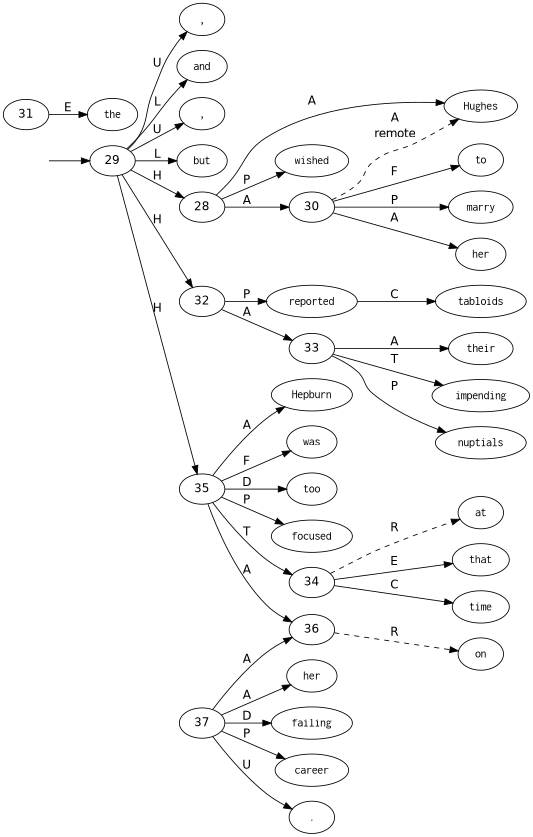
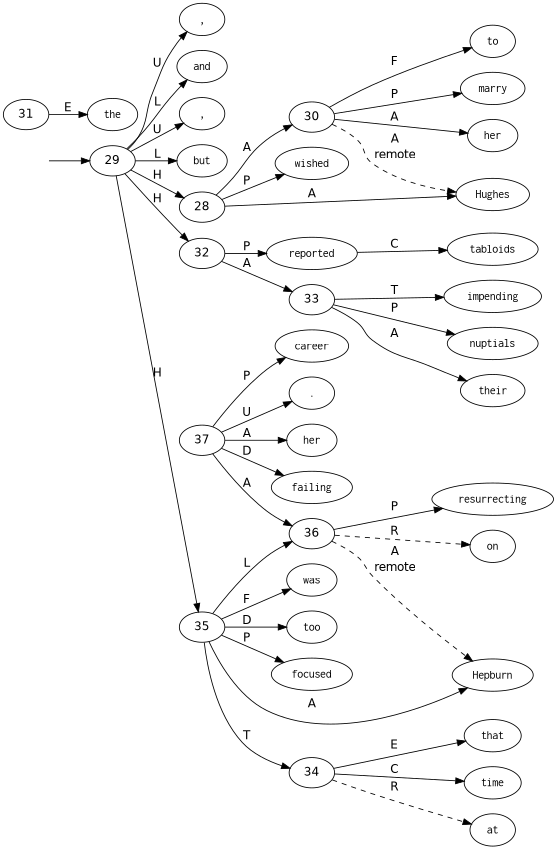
  digraph {
    fontname="DejaVu Sans"
    rankdir=LR
    node [fontname="DejaVu Sans" shape=oval]
    edge [fontname="DejaVu Sans"]
    top [style=invis shape=""]
    29 [shape=""]
    n3 [label=<<table align="center" border="0" cellspacing="0"><tr><td colspan="2"><font face="Courier">,</font></td></tr></table>>]
    n4 [label=<<table align="center" border="0" cellspacing="0"><tr><td colspan="2"><font face="Courier">and</font></td></tr></table>>]
    n5 [label=<<table align="center" border="0" cellspacing="0"><tr><td colspan="2"><font face="Courier">,</font></td></tr></table>>]
    n6 [label=<<table align="center" border="0" cellspacing="0"><tr><td colspan="2"><font face="Courier">but</font></td></tr></table>>]
    28 [shape=""]
    32 [shape=""]
    35 [shape=""]
    n10 [label=<<table align="center" border="0" cellspacing="0"><tr><td colspan="2"><font face="Courier">Hughes</font></td></tr></table>>]
    n11 [label=<<table align="center" border="0" cellspacing="0"><tr><td colspan="2"><font face="Courier">wished</font></td></tr></table>>]
    30 [shape=""]
    n13 [label=<<table align="center" border="0" cellspacing="0"><tr><td colspan="2"><font face="Courier">reported</font></td></tr></table>>]
    33 [shape=""]
    n15 [label=<<table align="center" border="0" cellspacing="0"><tr><td colspan="2"><font face="Courier">Hepburn</font></td></tr></table>>]
    n16 [label=<<table align="center" border="0" cellspacing="0"><tr><td colspan="2"><font face="Courier">was</font></td></tr></table>>]
    n17 [label=<<table align="center" border="0" cellspacing="0"><tr><td colspan="2"><font face="Courier">too</font></td></tr></table>>]
    n18 [label=<<table align="center" border="0" cellspacing="0"><tr><td colspan="2"><font face="Courier">focused</font></td></tr></table>>]
    34 [shape=""]
    36 [shape=""]
    n21 [label=<<table align="center" border="0" cellspacing="0"><tr><td colspan="2"><font face="Courier">to</font></td></tr></table>>]
    n22 [label=<<table align="center" border="0" cellspacing="0"><tr><td colspan="2"><font face="Courier">marry</font></td></tr></table>>]
    n23 [label=<<table align="center" border="0" cellspacing="0"><tr><td colspan="2"><font face="Courier">her</font></td></tr></table>>]
    n24 [label=<<table align="center" border="0" cellspacing="0"><tr><td colspan="2"><font face="Courier">the</font></td></tr></table>>]
    n25 [label=<<table align="center" border="0" cellspacing="0"><tr><td colspan="2"><font face="Courier">tabloids</font></td></tr></table>>]
    n26 [label=<<table align="center" border="0" cellspacing="0"><tr><td colspan="2"><font face="Courier">their</font></td></tr></table>>]
    n27 [label=<<table align="center" border="0" cellspacing="0"><tr><td colspan="2"><font face="Courier">impending</font></td></tr></table>>]
    n28 [label=<<table align="center" border="0" cellspacing="0"><tr><td colspan="2"><font face="Courier">nuptials</font></td></tr></table>>]
    n29 [label=<<table align="center" border="0" cellspacing="0"><tr><td colspan="2"><font face="Courier">at</font></td></tr></table>>]
    n30 [label=<<table align="center" border="0" cellspacing="0"><tr><td colspan="2"><font face="Courier">that</font></td></tr></table>>]
    n31 [label=<<table align="center" border="0" cellspacing="0"><tr><td colspan="2"><font face="Courier">time</font></td></tr></table>>]
    n32 [label=<<table align="center" border="0" cellspacing="0"><tr><td colspan="2"><font face="Courier">on</font></td></tr></table>>]
+   n33 [label=<<table align="center" border="0" cellspacing="0"><tr><td colspan="2"><font face="Courier">resurrecting</font></td></tr></table>>]
    n34 [label=<<table align="center" border="0" cellspacing="0"><tr><td colspan="2"><font face="Courier">her</font></td></tr></table>>]
    n35 [label=<<table align="center" border="0" cellspacing="0"><tr><td colspan="2"><font face="Courier">failing</font></td></tr></table>>]
    n36 [label=<<table align="center" border="0" cellspacing="0"><tr><td colspan="2"><font face="Courier">career</font></td></tr></table>>]
    n37 [label=<<table align="center" border="0" cellspacing="0"><tr><td colspan="2"><font face="Courier">.</font></td></tr></table>>]
    31 [shape=""]
    37 [shape=""]
    top -> 29
    29 -> n3 [label=U]
    29 -> n4 [label=L]
    29 -> n5 [label=U]
    29 -> n6 [label=L]
    29 -> 28 [label=H]
    29 -> 32 [label=H]
    29 -> 35 [label=H]
    28 -> n10 [label=A]
    28 -> n11 [label=P]
    28 -> 30 [label=A]
    32 -> n13 [label=P]
    32 -> 33 [label=A]
    35 -> n15 [label=A]
    35 -> n16 [label=F]
    35 -> n17 [label=D]
    35 -> n18 [label=P]
    35 -> 34 [label=T]
-   35 -> 36 [label=A]
+   35 -> 36 [label=L]
    30 -> n10 [label=<<table align="center" border="0" cellspacing="0"><tr><td colspan="1">A</td></tr><tr><td>remote</td></tr></table>> style=dashed]
    30 -> n21 [label=F]
    30 -> n22 [label=P]
    30 -> n23 [label=A]
    n13 -> n25 [label=C]
    33 -> n26 [label=A]
    33 -> n27 [label=T]
    33 -> n28 [label=P]
    34 -> n29 [label=R style=dashed]
    34 -> n30 [label=E]
    34 -> n31 [label=C]
+   36 -> n15 [label=<<table align="center" border="0" cellspacing="0"><tr><td colspan="1">A</td></tr><tr><td>remote</td></tr></table>> style=dashed]
    36 -> n32 [label=R style=dashed]
+   36 -> n33 [label=P]
    31 -> n24 [label=E]
    37 -> 36 [label=A]
    37 -> n34 [label=A]
    37 -> n35 [label=D]
    37 -> n36 [label=P]
    37 -> n37 [label=U]
  }
